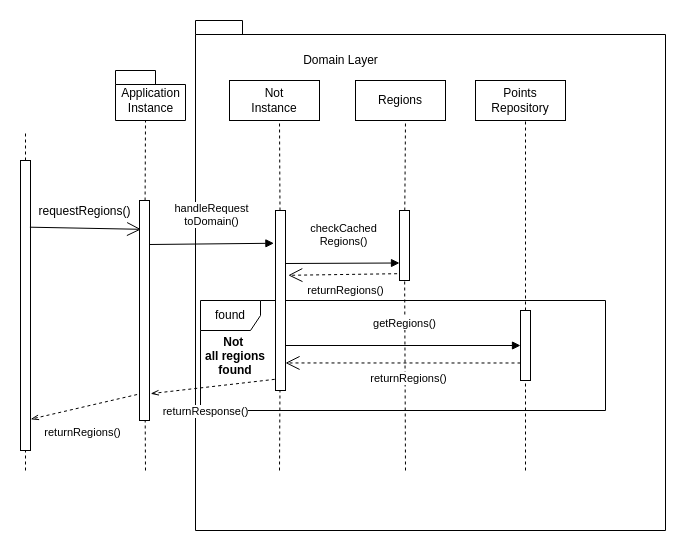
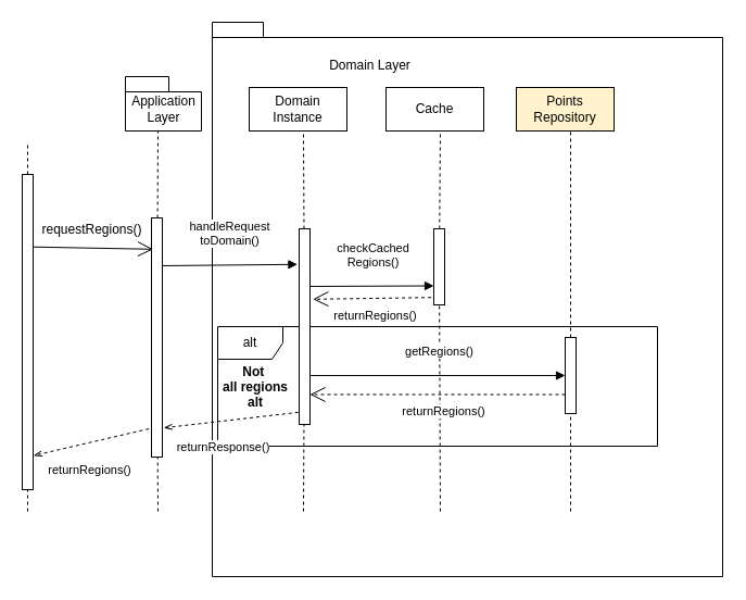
  <mxCell id="0" />
  <mxCell id="1" parent="0" />
  <mxCell id="2" value="" style="shape=folder;fontStyle=1;spacingTop=10;tabWidth=40;tabHeight=14;tabPosition=left;html=1;" vertex="1" parent="1"><mxGeometry x="195" y="20" width="470" height="510" as="geometry" /></mxCell>
- <mxCell id="3" value="found" style="shape=umlFrame;whiteSpace=wrap;html=1;" vertex="1" parent="1"><mxGeometry x="200" y="300" width="405" height="110" as="geometry" /></mxCell>
+ <mxCell id="3" value="alt" style="shape=umlFrame;whiteSpace=wrap;html=1;" vertex="1" parent="1"><mxGeometry x="200" y="300" width="405" height="110" as="geometry" /></mxCell>
  <mxCell id="4" value="" style="endArrow=none;dashed=1;html=1;" edge="1" parent="1" source="12"><mxGeometry width="50" height="50" relative="1" as="geometry"><mxPoint x="25" y="470" as="sourcePoint" /><mxPoint x="25" y="130" as="targetPoint" /></mxGeometry></mxCell>
  <mxCell id="5" value="" style="endArrow=none;dashed=1;html=1;" edge="1" parent="1" source="14"><mxGeometry width="50" height="50" relative="1" as="geometry"><mxPoint x="145" y="470" as="sourcePoint" /><mxPoint x="145" y="120" as="targetPoint" /></mxGeometry></mxCell>
- <mxCell id="6" value="Not&lt;br&gt;Instance" style="rounded=0;whiteSpace=wrap;html=1;" vertex="1" parent="1"><mxGeometry x="229" y="80" width="90" height="40" as="geometry" /></mxCell>
+ <mxCell id="6" value="Domain&lt;br&gt;Instance" style="rounded=0;whiteSpace=wrap;html=1;" vertex="1" parent="1"><mxGeometry x="229" y="80" width="90" height="40" as="geometry" /></mxCell>
  <mxCell id="7" value="" style="endArrow=none;dashed=1;html=1;" edge="1" parent="1" source="16"><mxGeometry width="50" height="50" relative="1" as="geometry"><mxPoint x="279" y="470" as="sourcePoint" /><mxPoint x="279" y="120" as="targetPoint" /></mxGeometry></mxCell>
- <mxCell id="8" value="Regions" style="rounded=0;whiteSpace=wrap;html=1;" vertex="1" parent="1"><mxGeometry x="355" y="80" width="90" height="40" as="geometry" /></mxCell>
+ <mxCell id="8" value="Cache" style="rounded=0;whiteSpace=wrap;html=1;" vertex="1" parent="1"><mxGeometry x="355" y="80" width="90" height="40" as="geometry" /></mxCell>
  <mxCell id="9" value="" style="endArrow=none;dashed=1;html=1;" edge="1" parent="1" source="18"><mxGeometry width="50" height="50" relative="1" as="geometry"><mxPoint x="405" y="470" as="sourcePoint" /><mxPoint x="405" y="120" as="targetPoint" /></mxGeometry></mxCell>
- <mxCell id="10" value="Points&lt;br&gt;Repository" style="rounded=0;whiteSpace=wrap;html=1;" vertex="1" parent="1"><mxGeometry x="475" y="80" width="90" height="40" as="geometry" /></mxCell>
+ <mxCell id="10" value="Points&lt;br&gt;Repository" style="rounded=0;whiteSpace=wrap;html=1;fillColor=#fff2cc;" vertex="1" parent="1"><mxGeometry x="475" y="80" width="90" height="40" as="geometry" /></mxCell>
  <mxCell id="11" value="" style="endArrow=none;dashed=1;html=1;" edge="1" parent="1" source="20"><mxGeometry width="50" height="50" relative="1" as="geometry"><mxPoint x="525" y="470" as="sourcePoint" /><mxPoint x="525" y="120" as="targetPoint" /></mxGeometry></mxCell>
  <mxCell id="12" value="" style="rounded=0;whiteSpace=wrap;html=1;" vertex="1" parent="1"><mxGeometry x="20" y="160" width="10" height="290" as="geometry" /></mxCell>
  <mxCell id="13" value="" style="endArrow=none;dashed=1;html=1;" edge="1" parent="1" target="12"><mxGeometry width="50" height="50" relative="1" as="geometry"><mxPoint x="25" y="470" as="sourcePoint" /><mxPoint x="25" y="180" as="targetPoint" /></mxGeometry></mxCell>
  <mxCell id="14" value="" style="rounded=0;whiteSpace=wrap;html=1;" vertex="1" parent="1"><mxGeometry x="139" y="200" width="10" height="220" as="geometry" /></mxCell>
  <mxCell id="15" value="" style="endArrow=none;dashed=1;html=1;" edge="1" parent="1" target="14"><mxGeometry width="50" height="50" relative="1" as="geometry"><mxPoint x="145" y="470" as="sourcePoint" /><mxPoint x="145" y="120" as="targetPoint" /></mxGeometry></mxCell>
  <mxCell id="16" value="" style="rounded=0;whiteSpace=wrap;html=1;" vertex="1" parent="1"><mxGeometry x="275" y="210" width="10" height="180" as="geometry" /></mxCell>
  <mxCell id="17" value="" style="endArrow=none;dashed=1;html=1;" edge="1" parent="1" target="16"><mxGeometry width="50" height="50" relative="1" as="geometry"><mxPoint x="279" y="470" as="sourcePoint" /><mxPoint x="279" y="120" as="targetPoint" /></mxGeometry></mxCell>
  <mxCell id="18" value="" style="rounded=0;whiteSpace=wrap;html=1;" vertex="1" parent="1"><mxGeometry x="399" y="210" width="10" height="70" as="geometry" /></mxCell>
  <mxCell id="19" value="" style="endArrow=none;dashed=1;html=1;" edge="1" parent="1" target="18"><mxGeometry width="50" height="50" relative="1" as="geometry"><mxPoint x="405" y="470" as="sourcePoint" /><mxPoint x="405" y="120" as="targetPoint" /></mxGeometry></mxCell>
  <mxCell id="20" value="" style="rounded=0;whiteSpace=wrap;html=1;" vertex="1" parent="1"><mxGeometry x="520" y="310" width="10" height="70" as="geometry" /></mxCell>
  <mxCell id="21" value="" style="endArrow=none;dashed=1;html=1;" edge="1" parent="1" target="20"><mxGeometry width="50" height="50" relative="1" as="geometry"><mxPoint x="525" y="470" as="sourcePoint" /><mxPoint x="525" y="120" as="targetPoint" /></mxGeometry></mxCell>
- <mxCell id="22" value="Not &#10;all regions&#10;found" style="text;align=center;fontStyle=1;verticalAlign=middle;spacingLeft=3;spacingRight=3;strokeColor=none;rotatable=0;points=[[0,0.5],[1,0.5]];portConstraint=eastwest;" vertex="1" parent="1"><mxGeometry x="195" y="342" width="80" height="26" as="geometry" /></mxCell>
+ <mxCell id="22" value="Not &#10;all regions&#10;alt" style="text;align=center;fontStyle=1;verticalAlign=middle;spacingLeft=3;spacingRight=3;strokeColor=none;rotatable=0;points=[[0,0.5],[1,0.5]];portConstraint=eastwest;" vertex="1" parent="1"><mxGeometry x="195" y="342" width="80" height="26" as="geometry" /></mxCell>
  <mxCell id="23" value="handleRequest&lt;br&gt;toDomain()" style="html=1;verticalAlign=bottom;endArrow=block;entryX=-0.16;entryY=0.182;entryDx=0;entryDy=0;entryPerimeter=0;exitX=0.96;exitY=0.2;exitDx=0;exitDy=0;exitPerimeter=0;" edge="1" parent="1" source="14" target="16"><mxGeometry x="0.015" y="13" width="80" relative="1" as="geometry"><mxPoint x="155" y="243" as="sourcePoint" /><mxPoint x="148.2" y="243.18" as="targetPoint" /><mxPoint as="offset" /></mxGeometry></mxCell>
  <mxCell id="24" value="" style="endArrow=open;endFill=1;endSize=12;html=1;entryX=0.16;entryY=0.131;entryDx=0;entryDy=0;entryPerimeter=0;exitX=0.94;exitY=0.23;exitDx=0;exitDy=0;exitPerimeter=0;" edge="1" parent="1" source="12" target="14"><mxGeometry width="160" relative="1" as="geometry"><mxPoint x="335" y="290" as="sourcePoint" /><mxPoint x="495" y="290" as="targetPoint" /></mxGeometry></mxCell>
  <mxCell id="25" value="requestRegions()" style="text;html=1;align=center;verticalAlign=middle;resizable=0;points=[];autosize=1;" vertex="1" parent="1"><mxGeometry x="29" y="201" width="110" height="20" as="geometry" /></mxCell>
  <mxCell id="26" value="checkCached&lt;br&gt;Regions()" style="html=1;verticalAlign=bottom;endArrow=block;entryX=0;entryY=0.75;entryDx=0;entryDy=0;" edge="1" parent="1" target="18"><mxGeometry x="0.015" y="13" width="80" relative="1" as="geometry"><mxPoint x="285" y="263" as="sourcePoint" /><mxPoint x="395" y="260.5" as="targetPoint" /><mxPoint as="offset" /></mxGeometry></mxCell>
  <mxCell id="27" value="returnRegions()" style="endArrow=open;endSize=12;dashed=1;html=1;entryX=1.28;entryY=0.36;entryDx=0;entryDy=0;entryPerimeter=0;exitX=-0.24;exitY=0.903;exitDx=0;exitDy=0;exitPerimeter=0;" edge="1" parent="1" source="18" target="16"><mxGeometry x="-0.047" y="16" width="160" relative="1" as="geometry"><mxPoint x="335" y="290" as="sourcePoint" /><mxPoint x="495" y="290" as="targetPoint" /><mxPoint as="offset" /></mxGeometry></mxCell>
  <mxCell id="28" value="getRegions()" style="html=1;verticalAlign=bottom;endArrow=block;entryX=0;entryY=0.5;entryDx=0;entryDy=0;exitX=1;exitY=0.75;exitDx=0;exitDy=0;" edge="1" parent="1" source="16" target="20"><mxGeometry x="0.015" y="13" width="80" relative="1" as="geometry"><mxPoint x="285" y="340.5" as="sourcePoint" /><mxPoint x="399" y="340" as="targetPoint" /><mxPoint as="offset" /></mxGeometry></mxCell>
  <mxCell id="29" value="returnRegions()" style="endArrow=open;endSize=12;dashed=1;html=1;entryX=1;entryY=0.847;entryDx=0;entryDy=0;entryPerimeter=0;exitX=0;exitY=0.75;exitDx=0;exitDy=0;" edge="1" parent="1" source="20" target="16"><mxGeometry x="-0.047" y="16" width="160" relative="1" as="geometry"><mxPoint x="406.6" y="283.21" as="sourcePoint" /><mxPoint x="297.8" y="284.8" as="targetPoint" /><mxPoint as="offset" /></mxGeometry></mxCell>
  <mxCell id="30" value="returnResponse()" style="html=1;verticalAlign=bottom;endArrow=openThin;entryX=1.12;entryY=0.878;entryDx=0;entryDy=0;entryPerimeter=0;exitX=-0.08;exitY=0.938;exitDx=0;exitDy=0;exitPerimeter=0;endFill=0;dashed=1;" edge="1" parent="1" source="16" target="14"><mxGeometry x="0.177" y="33" width="80" relative="1" as="geometry"><mxPoint x="295" y="273" as="sourcePoint" /><mxPoint x="409" y="272.5" as="targetPoint" /><mxPoint as="offset" /></mxGeometry></mxCell>
  <mxCell id="31" value="returnRegions()" style="html=1;verticalAlign=bottom;endArrow=openThin;entryX=1.02;entryY=0.892;entryDx=0;entryDy=0;entryPerimeter=0;exitX=-0.24;exitY=0.882;exitDx=0;exitDy=0;exitPerimeter=0;endFill=0;dashed=1;" edge="1" parent="1" source="14" target="12"><mxGeometry x="0.177" y="33" width="80" relative="1" as="geometry"><mxPoint x="284.2" y="388.84" as="sourcePoint" /><mxPoint x="160.2" y="403.16" as="targetPoint" /><mxPoint as="offset" /></mxGeometry></mxCell>
  <mxCell id="32" value="Domain Layer" style="text;html=1;align=center;verticalAlign=middle;resizable=0;points=[];autosize=1;" vertex="1" parent="1"><mxGeometry x="295" y="50" width="90" height="20" as="geometry" /></mxCell>
- <mxCell id="33" value="&lt;span style=&quot;font-weight: normal&quot;&gt;Application&lt;br&gt;Instance&lt;/span&gt;" style="shape=folder;fontStyle=1;spacingTop=10;tabWidth=40;tabHeight=14;tabPosition=left;html=1;" vertex="1" parent="1"><mxGeometry x="115" y="70" width="70" height="50" as="geometry" /></mxCell>
+ <mxCell id="33" value="&lt;span style=&quot;font-weight: normal&quot;&gt;Application&lt;br&gt;Layer&lt;/span&gt;" style="shape=folder;fontStyle=1;spacingTop=10;tabWidth=40;tabHeight=14;tabPosition=left;html=1;" vertex="1" parent="1"><mxGeometry x="115" y="70" width="70" height="50" as="geometry" /></mxCell>
